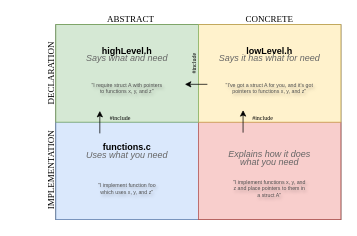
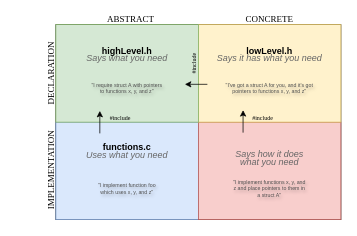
  <mxCell id="0" />
  <mxCell id="1" parent="0" />
  <mxCell id="2" value="" style="rounded=0;whiteSpace=wrap;html=1;" vertex="1" parent="1"><mxGeometry x="74" y="32" width="380" height="260" as="geometry" /></mxCell>
  <mxCell id="3" value="" style="rounded=0;whiteSpace=wrap;html=1;fillColor=#dae8fc;strokeColor=#6c8ebf;" vertex="1" parent="1"><mxGeometry x="74" y="162" width="190" height="130" as="geometry" /></mxCell>
  <mxCell id="4" value="" style="rounded=0;whiteSpace=wrap;html=1;fillColor=#f8cecc;strokeColor=#b85450;" vertex="1" parent="1"><mxGeometry x="264" y="162" width="190" height="130" as="geometry" /></mxCell>
  <mxCell id="5" value="" style="rounded=0;whiteSpace=wrap;html=1;fillColor=#fff2cc;strokeColor=#d6b656;" vertex="1" parent="1"><mxGeometry x="264" y="32" width="190" height="130" as="geometry" /></mxCell>
  <mxCell id="6" value="" style="rounded=0;whiteSpace=wrap;html=1;fillColor=#d5e8d4;strokeColor=#82b366;" vertex="1" parent="1"><mxGeometry x="74" y="32" width="190" height="130" as="geometry" /></mxCell>
  <mxCell id="7" value="highLevel.h" style="text;html=1;align=center;verticalAlign=middle;whiteSpace=wrap;rounded=0;fontStyle=1" vertex="1" parent="1"><mxGeometry x="129" y="60.5" width="80" height="12" as="geometry" /></mxCell>
  <mxCell id="8" value="&lt;font face=&quot;Lucida Console&quot;&gt;IMPLEMENTATION&lt;/font&gt;" style="text;html=1;align=center;verticalAlign=middle;whiteSpace=wrap;rounded=0;rotation=-90;" vertex="1" parent="1"><mxGeometry x="20" y="222" width="95" height="8" as="geometry" /></mxCell>
  <mxCell id="9" value="&lt;font face=&quot;Lucida Console&quot;&gt;DECLARATION&lt;/font&gt;" style="text;html=1;align=center;verticalAlign=middle;whiteSpace=wrap;rounded=0;rotation=-90;" vertex="1" parent="1"><mxGeometry x="30" y="93" width="75" height="8" as="geometry" /></mxCell>
  <mxCell id="10" value="functions.c" style="text;html=1;align=center;verticalAlign=middle;whiteSpace=wrap;rounded=0;fontStyle=1" vertex="1" parent="1"><mxGeometry x="129" y="188.5" width="80" height="12" as="geometry" /></mxCell>
  <mxCell id="11" value="lowLevel.h" style="text;html=1;align=center;verticalAlign=middle;whiteSpace=wrap;rounded=0;fontStyle=1" vertex="1" parent="1"><mxGeometry x="319" y="61" width="80" height="12" as="geometry" /></mxCell>
- <mxCell id="12" value="&lt;i&gt;Says what and need&lt;/i&gt;" style="text;html=1;align=center;verticalAlign=middle;whiteSpace=wrap;rounded=0;fontColor=#666666;" vertex="1" parent="1"><mxGeometry x="99" y="71.5" width="140" height="10" as="geometry" /></mxCell>
+ <mxCell id="12" value="&lt;i&gt;Says what you need&lt;/i&gt;" style="text;html=1;align=center;verticalAlign=middle;whiteSpace=wrap;rounded=0;fontColor=#666666;" vertex="1" parent="1"><mxGeometry x="99" y="71.5" width="140" height="10" as="geometry" /></mxCell>
  <mxCell id="13" value="&lt;span style=&quot;font-size: 7px;&quot;&gt;&lt;font style=&quot;font-size: 7px;&quot;&gt;&quot;I require struct A with pointers to functions x, y, and z&quot;&lt;/font&gt;&lt;/span&gt;" style="text;html=1;align=center;verticalAlign=middle;whiteSpace=wrap;rounded=0;opacity=30;fontSize=7;fontStyle=0;fontColor=#4D4D4D;horizontal=1;fontFamily=Helvetica;labelBorderColor=none;textShadow=1;" vertex="1" parent="1"><mxGeometry x="119" y="101.5" width="100" height="30" as="geometry" /></mxCell>
  <mxCell id="14" value="&lt;i&gt;Uses what you need&lt;/i&gt;" style="text;html=1;align=center;verticalAlign=middle;whiteSpace=wrap;rounded=0;fontColor=#666666;" vertex="1" parent="1"><mxGeometry x="99" y="200.5" width="140" height="10" as="geometry" /></mxCell>
  <mxCell id="15" value="&lt;font&gt;&quot;I implement function foo which uses x, y, and z&quot;&lt;/font&gt;" style="text;html=1;align=center;verticalAlign=middle;whiteSpace=wrap;rounded=0;opacity=30;fontSize=7;fontStyle=0;fontColor=#4D4D4D;horizontal=1;fontFamily=Helvetica;labelBorderColor=none;textShadow=1;" vertex="1" parent="1"><mxGeometry x="129" y="235.5" width="80" height="30" as="geometry" /></mxCell>
- <mxCell id="16" value="&lt;i&gt;Says it has what for need&lt;/i&gt;" style="text;html=1;align=center;verticalAlign=middle;whiteSpace=wrap;rounded=0;fontColor=#666666;" vertex="1" parent="1"><mxGeometry x="279" y="72" width="160" height="10" as="geometry" /></mxCell>
+ <mxCell id="16" value="&lt;i&gt;Says it has what you need&lt;/i&gt;" style="text;html=1;align=center;verticalAlign=middle;whiteSpace=wrap;rounded=0;fontColor=#666666;" vertex="1" parent="1"><mxGeometry x="279" y="72" width="160" height="10" as="geometry" /></mxCell>
  <mxCell id="17" value="&lt;span style=&quot;font-size: 7px;&quot;&gt;&lt;font style=&quot;font-size: 7px;&quot;&gt;&quot;I've got a struct A for you, and it's got pointers to functions x, y, and z&quot;&lt;/font&gt;&lt;/span&gt;" style="text;html=1;align=center;verticalAlign=middle;whiteSpace=wrap;rounded=0;opacity=30;fontSize=7;fontStyle=0;fontColor=#4D4D4D;horizontal=1;fontFamily=Helvetica;labelBorderColor=none;textShadow=1;" vertex="1" parent="1"><mxGeometry x="299" y="102" width="120" height="30" as="geometry" /></mxCell>
- <mxCell id="18" value="&lt;p style=&quot;line-height: 80%;&quot;&gt;&lt;i&gt;Explains how it does what you need&lt;/i&gt;&lt;/p&gt;" style="text;html=1;align=center;verticalAlign=middle;whiteSpace=wrap;rounded=0;fontColor=#666666;" vertex="1" parent="1"><mxGeometry x="299" y="205.5" width="120" height="8" as="geometry" /></mxCell>
+ <mxCell id="18" value="&lt;p style=&quot;line-height: 80%;&quot;&gt;&lt;i&gt;Says how it does what you need&lt;/i&gt;&lt;/p&gt;" style="text;html=1;align=center;verticalAlign=middle;whiteSpace=wrap;rounded=0;fontColor=#666666;" vertex="1" parent="1"><mxGeometry x="299" y="205.5" width="120" height="8" as="geometry" /></mxCell>
  <mxCell id="19" value="&lt;span style=&quot;font-size: 7px;&quot;&gt;&lt;font style=&quot;font-size: 7px;&quot;&gt;&quot;I implement functions x, y, and z and place pointers to them in a struct A&quot;&lt;/font&gt;&lt;/span&gt;" style="text;html=1;align=center;verticalAlign=middle;whiteSpace=wrap;rounded=0;opacity=30;fontSize=7;fontStyle=0;fontColor=#4D4D4D;horizontal=1;fontFamily=Helvetica;labelBorderColor=none;textShadow=1;" vertex="1" parent="1"><mxGeometry x="309" y="235.5" width="100" height="30" as="geometry" /></mxCell>
  <mxCell id="20" value="" style="endArrow=classic;html=1;rounded=0;" edge="1" parent="1"><mxGeometry width="50" height="50" relative="1" as="geometry"><mxPoint x="276" y="111.6" as="sourcePoint" /><mxPoint x="246" y="111.6" as="targetPoint" /></mxGeometry></mxCell>
  <mxCell id="21" value="&lt;font style=&quot;font-size: 8px;&quot; face=&quot;fira code&quot;&gt;#include&lt;/font&gt;" style="text;html=1;align=center;verticalAlign=middle;whiteSpace=wrap;rounded=0;fillColor=none;fontSize=8;opacity=40;rotation=-90;" vertex="1" parent="1"><mxGeometry x="238" y="79" width="40" height="10" as="geometry" /></mxCell>
  <mxCell id="22" value="" style="endArrow=classic;html=1;rounded=0;" edge="1" parent="1"><mxGeometry width="50" height="50" relative="1" as="geometry"><mxPoint x="323.6" y="176" as="sourcePoint" /><mxPoint x="323.6" y="146" as="targetPoint" /></mxGeometry></mxCell>
  <mxCell id="23" value="&lt;font style=&quot;font-size: 8px;&quot; face=&quot;fira code&quot;&gt;#include&lt;/font&gt;" style="text;html=1;align=center;verticalAlign=middle;whiteSpace=wrap;rounded=0;fillColor=none;fontSize=8;opacity=40;" vertex="1" parent="1"><mxGeometry x="331" y="152" width="38" height="10" as="geometry" /></mxCell>
  <mxCell id="24" value="" style="endArrow=classic;html=1;rounded=0;" edge="1" parent="1"><mxGeometry width="50" height="50" relative="1" as="geometry"><mxPoint x="132.6" y="177" as="sourcePoint" /><mxPoint x="132.6" y="147" as="targetPoint" /></mxGeometry></mxCell>
  <mxCell id="25" value="&lt;font style=&quot;font-size: 8px;&quot; face=&quot;fira code&quot;&gt;#include&lt;/font&gt;" style="text;html=1;align=center;verticalAlign=middle;whiteSpace=wrap;rounded=0;fillColor=none;fontSize=8;opacity=40;" vertex="1" parent="1"><mxGeometry x="140" y="152" width="40" height="10" as="geometry" /></mxCell>
  <mxCell id="26" value="&lt;font face=&quot;Lucida Console&quot;&gt;ABSTRACT&lt;/font&gt;" style="text;html=1;align=center;verticalAlign=middle;whiteSpace=wrap;rounded=0;rotation=0;" vertex="1" parent="1"><mxGeometry x="129" y="20" width="90" height="10" as="geometry" /></mxCell>
  <mxCell id="27" value="&lt;font face=&quot;Lucida Console&quot;&gt;CONCRETE&lt;/font&gt;" style="text;html=1;align=center;verticalAlign=middle;whiteSpace=wrap;rounded=0;rotation=0;" vertex="1" parent="1"><mxGeometry x="314" y="20" width="90" height="10" as="geometry" /></mxCell>
